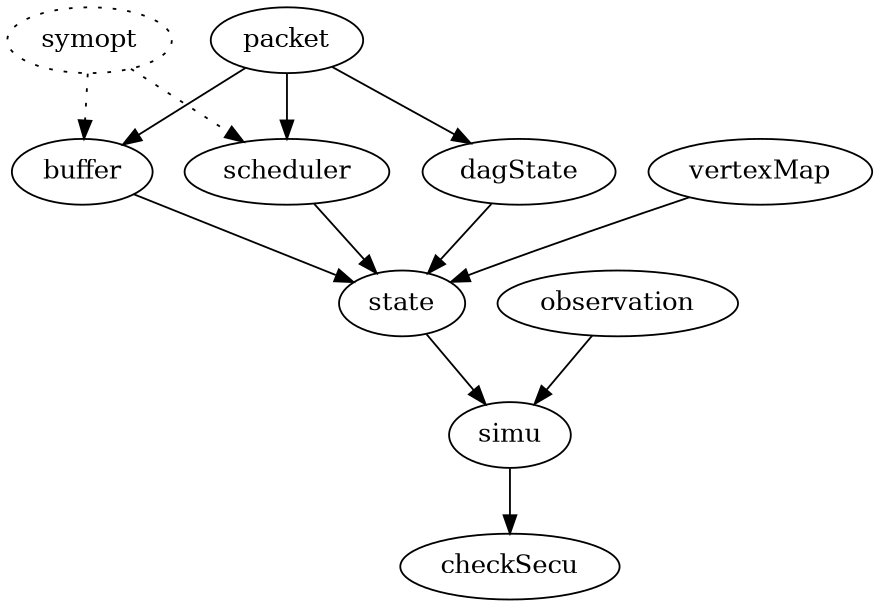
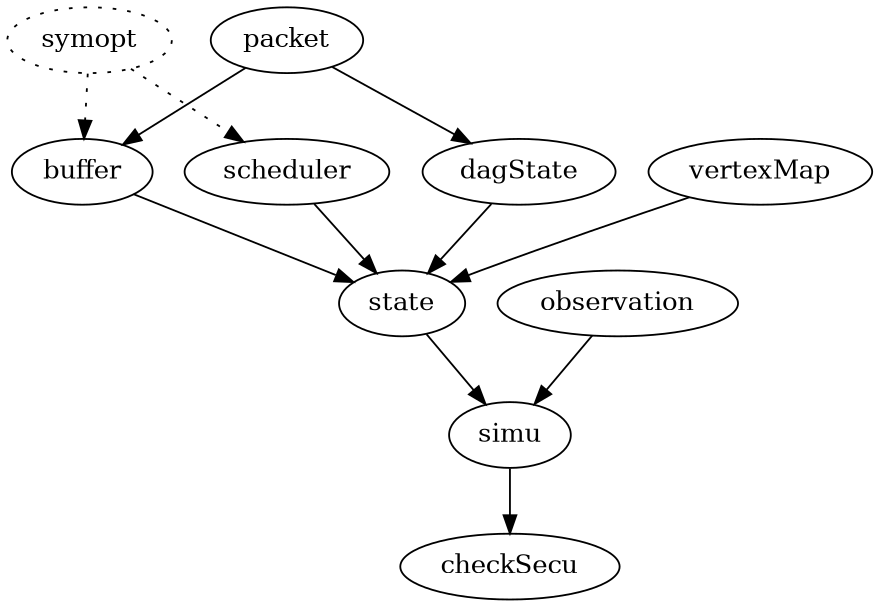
  digraph {
    symopt [style=dotted]
    buffer
    scheduler
    packet
    dagState
    state
    simu
    checkSecu
    vertexMap
    observation
    symopt -> buffer [style=dotted]
    symopt -> scheduler [style=dotted]
    buffer -> state
    scheduler -> state
    packet -> buffer
-   packet -> scheduler
    packet -> dagState
    dagState -> state
    state -> simu
    simu -> checkSecu
    vertexMap -> state
    observation -> simu
  }
